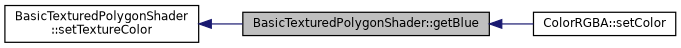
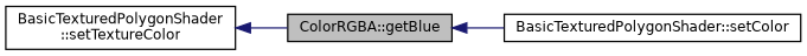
  digraph {
    rankdir=LR
    node [color=black fillcolor=white fontname=Helvetica fontsize=10 shape=record style=filled]
    edge [color=midnightblue dir=back fontname=Helvetica fontsize=10 labelfontname=Helvetica labelfontsize=10 style=solid]
-   n1 [fillcolor=grey75 fontcolor=black height=0.2 label="BasicTexturedPolygonShader::getBlue" width=0.4]
-   n2 [height=0.2 label="ColorRGBA::setColor" width=0.4]
+   n1 [fillcolor=grey75 fontcolor=black height=0.2 label="ColorRGBA::getBlue" width=0.4]
+   n2 [height=0.2 label="BasicTexturedPolygonShader::setColor" width=0.4]
    n3 [height=0.2 label="BasicTexturedPolygonShader\l::setTextureColor" width=0.4]
    n1 -> n2
    n3 -> n1
  }
